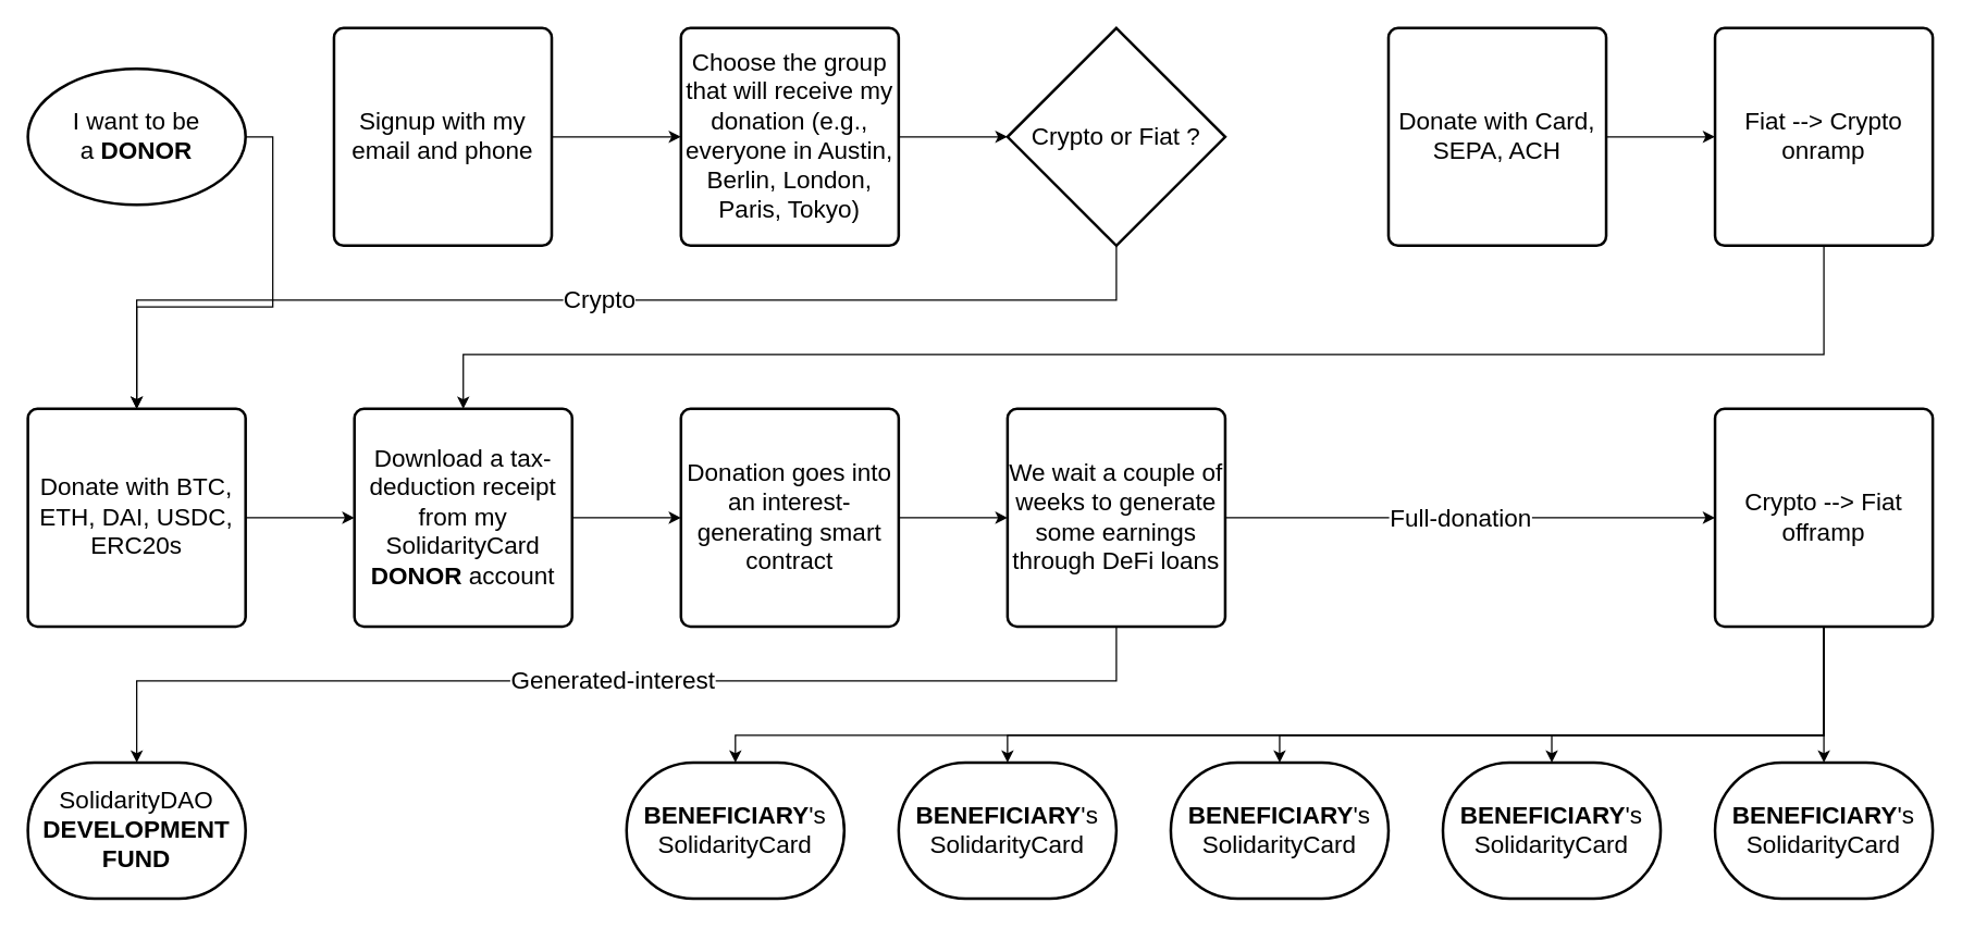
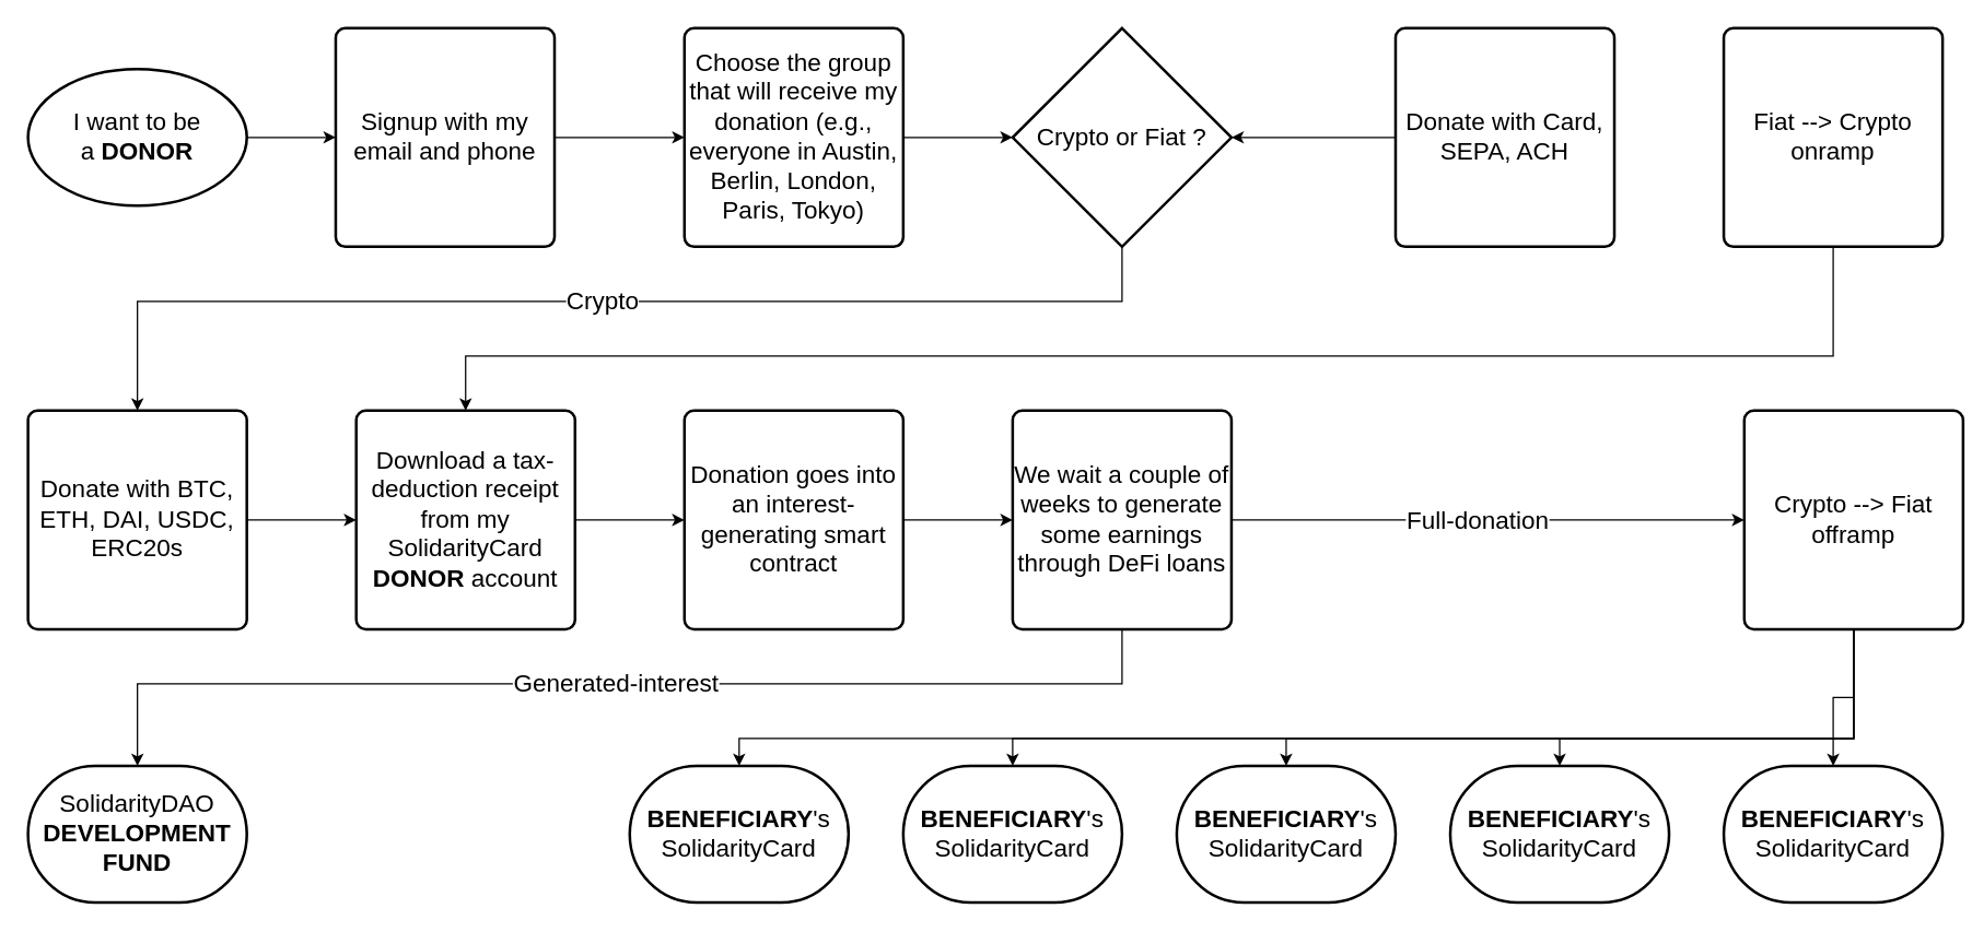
  <mxCell id="0" />
  <mxCell id="1" parent="0" />
- <mxCell id="2" style="edgeStyle=orthogonalEdgeStyle;rounded=0;orthogonalLoop=1;jettySize=auto;html=1;exitX=1;exitY=0.5;exitDx=0;exitDy=0;exitPerimeter=0;fontSize=18;" edge="1" parent="1" source="3" target="15"><mxGeometry relative="1" as="geometry" /></mxCell>
+ <mxCell id="2" style="edgeStyle=orthogonalEdgeStyle;rounded=0;orthogonalLoop=1;jettySize=auto;html=1;exitX=1;exitY=0.5;exitDx=0;exitDy=0;exitPerimeter=0;entryX=0;entryY=0.5;entryDx=0;entryDy=0;fontSize=18;" edge="1" parent="1" source="3" target="5"><mxGeometry relative="1" as="geometry" /></mxCell>
  <mxCell id="3" value="&lt;font style=&quot;font-size: 18px&quot;&gt;I want to be a&amp;nbsp;&lt;b style=&quot;font-size: 18px&quot;&gt;DONOR&lt;/b&gt;&lt;/font&gt;" style="strokeWidth=2;html=1;shape=mxgraph.flowchart.start_1;whiteSpace=wrap;fontSize=18;" vertex="1" parent="1"><mxGeometry x="20" y="50" width="160" height="100" as="geometry" /></mxCell>
  <mxCell id="4" value="" style="edgeStyle=orthogonalEdgeStyle;rounded=0;orthogonalLoop=1;jettySize=auto;html=1;fontSize=18;" edge="1" parent="1" source="5" target="7"><mxGeometry relative="1" as="geometry" /></mxCell>
  <mxCell id="5" value="Signup with my email and phone" style="rounded=1;whiteSpace=wrap;html=1;absoluteArcSize=1;arcSize=14;strokeWidth=2;shadow=0;fontFamily=Helvetica;fontSize=18;" vertex="1" parent="1"><mxGeometry x="245" y="20" width="160" height="160" as="geometry" /></mxCell>
  <mxCell id="6" style="edgeStyle=orthogonalEdgeStyle;rounded=0;orthogonalLoop=1;jettySize=auto;html=1;exitX=1;exitY=0.5;exitDx=0;exitDy=0;entryX=0;entryY=0.5;entryDx=0;entryDy=0;entryPerimeter=0;fontSize=18;" edge="1" parent="1" source="7" target="9"><mxGeometry relative="1" as="geometry" /></mxCell>
  <mxCell id="7" value="Choose the group that will receive my donation (e.g., everyone in Austin, Berlin, London, Paris, Tokyo)" style="rounded=1;whiteSpace=wrap;html=1;absoluteArcSize=1;arcSize=14;strokeWidth=2;shadow=0;fontFamily=Helvetica;fontSize=18;" vertex="1" parent="1"><mxGeometry x="500" y="20" width="160" height="160" as="geometry" /></mxCell>
  <mxCell id="8" value="Crypto" style="edgeStyle=orthogonalEdgeStyle;rounded=0;orthogonalLoop=1;jettySize=auto;html=1;exitX=0.5;exitY=1;exitDx=0;exitDy=0;exitPerimeter=0;entryX=0.5;entryY=0;entryDx=0;entryDy=0;fontSize=18;" edge="1" parent="1" source="9" target="15"><mxGeometry relative="1" as="geometry"><Array as="points"><mxPoint x="820" y="220" /><mxPoint x="100" y="220" /></Array></mxGeometry></mxCell>
  <mxCell id="9" value="Crypto or Fiat ?" style="strokeWidth=2;html=1;shape=mxgraph.flowchart.decision;whiteSpace=wrap;fontSize=18;" vertex="1" parent="1"><mxGeometry x="740" y="20" width="160" height="160" as="geometry" /></mxCell>
- <mxCell id="10" value="" style="edgeStyle=orthogonalEdgeStyle;rounded=0;orthogonalLoop=1;jettySize=auto;html=1;fontSize=18;" edge="1" parent="1" source="11" target="13"><mxGeometry relative="1" as="geometry" /></mxCell>
+ <mxCell id="10" value="" style="edgeStyle=orthogonalEdgeStyle;rounded=0;orthogonalLoop=1;jettySize=auto;html=1;fontSize=18;" edge="1" parent="1" source="11" target="9"><mxGeometry relative="1" as="geometry" /></mxCell>
  <mxCell id="11" value="Donate with Card, SEPA, ACH" style="rounded=1;whiteSpace=wrap;html=1;absoluteArcSize=1;arcSize=14;strokeWidth=2;shadow=0;fontFamily=Helvetica;fontSize=18;" vertex="1" parent="1"><mxGeometry x="1020" y="20" width="160" height="160" as="geometry" /></mxCell>
  <mxCell id="12" style="edgeStyle=orthogonalEdgeStyle;rounded=0;orthogonalLoop=1;jettySize=auto;html=1;exitX=0.5;exitY=1;exitDx=0;exitDy=0;entryX=0.5;entryY=0;entryDx=0;entryDy=0;fontSize=18;" edge="1" parent="1" source="13" target="17"><mxGeometry relative="1" as="geometry"><Array as="points"><mxPoint x="1340" y="260" /><mxPoint x="340" y="260" /></Array></mxGeometry></mxCell>
  <mxCell id="13" value="Fiat --&amp;gt; Crypto onramp" style="rounded=1;whiteSpace=wrap;html=1;absoluteArcSize=1;arcSize=14;strokeWidth=2;shadow=0;fontFamily=Helvetica;fontSize=18;" vertex="1" parent="1"><mxGeometry x="1260" y="20" width="160" height="160" as="geometry" /></mxCell>
  <mxCell id="14" value="" style="edgeStyle=orthogonalEdgeStyle;rounded=0;orthogonalLoop=1;jettySize=auto;html=1;fontSize=18;" edge="1" parent="1" source="15" target="17"><mxGeometry relative="1" as="geometry" /></mxCell>
  <mxCell id="15" value="Donate with BTC, ETH, DAI, USDC, ERC20s" style="rounded=1;whiteSpace=wrap;html=1;absoluteArcSize=1;arcSize=14;strokeWidth=2;shadow=0;fontFamily=Helvetica;fontSize=18;" vertex="1" parent="1"><mxGeometry x="20" y="300" width="160" height="160" as="geometry" /></mxCell>
  <mxCell id="16" value="" style="edgeStyle=orthogonalEdgeStyle;rounded=0;orthogonalLoop=1;jettySize=auto;html=1;fontSize=18;" edge="1" parent="1" source="17" target="19"><mxGeometry relative="1" as="geometry" /></mxCell>
  <mxCell id="17" value="Download a tax-deduction receipt from my SolidarityCard &lt;b&gt;DONOR&lt;/b&gt; account" style="rounded=1;whiteSpace=wrap;html=1;absoluteArcSize=1;arcSize=14;strokeWidth=2;shadow=0;fontFamily=Helvetica;fontSize=18;" vertex="1" parent="1"><mxGeometry x="260" y="300" width="160" height="160" as="geometry" /></mxCell>
  <mxCell id="18" value="" style="edgeStyle=orthogonalEdgeStyle;rounded=0;orthogonalLoop=1;jettySize=auto;html=1;fontSize=18;" edge="1" parent="1" source="19" target="23"><mxGeometry relative="1" as="geometry" /></mxCell>
  <mxCell id="19" value="Donation goes into an interest-generating smart contract" style="rounded=1;whiteSpace=wrap;html=1;absoluteArcSize=1;arcSize=14;strokeWidth=2;shadow=0;fontFamily=Helvetica;fontSize=18;" vertex="1" parent="1"><mxGeometry x="500" y="300" width="160" height="160" as="geometry" /></mxCell>
  <mxCell id="20" value="" style="edgeStyle=orthogonalEdgeStyle;rounded=0;orthogonalLoop=1;jettySize=auto;html=1;fontSize=18;" edge="1" parent="1" source="23" target="29"><mxGeometry relative="1" as="geometry" /></mxCell>
  <mxCell id="21" value="Full-donation" style="text;html=1;align=center;verticalAlign=middle;resizable=0;points=[];labelBackgroundColor=#ffffff;fontSize=18;" vertex="1" connectable="0" parent="20"><mxGeometry x="-0.045" relative="1" as="geometry"><mxPoint as="offset" /></mxGeometry></mxCell>
  <mxCell id="22" value="Generated-interest" style="edgeStyle=orthogonalEdgeStyle;rounded=0;orthogonalLoop=1;jettySize=auto;html=1;exitX=0.5;exitY=1;exitDx=0;exitDy=0;entryX=0.5;entryY=0;entryDx=0;entryDy=0;entryPerimeter=0;fontSize=18;" edge="1" parent="1" source="23" target="31"><mxGeometry relative="1" as="geometry"><Array as="points"><mxPoint x="820" y="500" /><mxPoint x="100" y="500" /></Array></mxGeometry></mxCell>
  <mxCell id="23" value="We wait a couple of weeks to generate some earnings through DeFi loans" style="rounded=1;whiteSpace=wrap;html=1;absoluteArcSize=1;arcSize=14;strokeWidth=2;shadow=0;fontFamily=Helvetica;fontSize=18;" vertex="1" parent="1"><mxGeometry x="740" y="300" width="160" height="160" as="geometry" /></mxCell>
  <mxCell id="24" style="edgeStyle=orthogonalEdgeStyle;rounded=0;orthogonalLoop=1;jettySize=auto;html=1;exitX=0.5;exitY=1;exitDx=0;exitDy=0;entryX=0.5;entryY=0;entryDx=0;entryDy=0;entryPerimeter=0;fontSize=18;" edge="1" parent="1" source="29" target="35"><mxGeometry relative="1" as="geometry" /></mxCell>
  <mxCell id="25" style="edgeStyle=orthogonalEdgeStyle;rounded=0;orthogonalLoop=1;jettySize=auto;html=1;exitX=0.5;exitY=1;exitDx=0;exitDy=0;entryX=0.5;entryY=0;entryDx=0;entryDy=0;entryPerimeter=0;fontSize=18;" edge="1" parent="1" source="29" target="34"><mxGeometry relative="1" as="geometry"><Array as="points"><mxPoint x="1300" y="540" /><mxPoint x="1100" y="540" /></Array></mxGeometry></mxCell>
  <mxCell id="26" style="edgeStyle=orthogonalEdgeStyle;rounded=0;orthogonalLoop=1;jettySize=auto;html=1;exitX=0.5;exitY=1;exitDx=0;exitDy=0;entryX=0.5;entryY=0;entryDx=0;entryDy=0;entryPerimeter=0;fontSize=18;" edge="1" parent="1" source="29" target="33"><mxGeometry relative="1" as="geometry"><Array as="points"><mxPoint x="1300" y="540" /><mxPoint x="900" y="540" /></Array></mxGeometry></mxCell>
  <mxCell id="27" style="edgeStyle=orthogonalEdgeStyle;rounded=0;orthogonalLoop=1;jettySize=auto;html=1;exitX=0.5;exitY=1;exitDx=0;exitDy=0;entryX=0.5;entryY=0;entryDx=0;entryDy=0;entryPerimeter=0;fontSize=18;" edge="1" parent="1" source="29" target="32"><mxGeometry relative="1" as="geometry"><Array as="points"><mxPoint x="1300" y="540" /><mxPoint x="700" y="540" /></Array></mxGeometry></mxCell>
  <mxCell id="28" style="edgeStyle=orthogonalEdgeStyle;rounded=0;orthogonalLoop=1;jettySize=auto;html=1;exitX=0.5;exitY=1;exitDx=0;exitDy=0;entryX=0.5;entryY=0;entryDx=0;entryDy=0;entryPerimeter=0;fontSize=18;" edge="1" parent="1" source="29" target="30"><mxGeometry relative="1" as="geometry"><Array as="points"><mxPoint x="1300" y="540" /><mxPoint x="500" y="540" /></Array></mxGeometry></mxCell>
- <mxCell id="29" value="Crypto --&amp;gt; Fiat offramp" style="rounded=1;whiteSpace=wrap;html=1;absoluteArcSize=1;arcSize=14;strokeWidth=2;shadow=0;fontFamily=Helvetica;fontSize=18;" vertex="1" parent="1"><mxGeometry x="1260" y="300" width="160" height="160" as="geometry" /></mxCell>
+ <mxCell id="29" value="Crypto --&amp;gt; Fiat offramp" style="rounded=1;whiteSpace=wrap;html=1;absoluteArcSize=1;arcSize=14;strokeWidth=2;shadow=0;fontFamily=Helvetica;fontSize=18;" vertex="1" parent="1"><mxGeometry x="1275" y="300" width="160" height="160" as="geometry" /></mxCell>
  <mxCell id="30" value="&lt;b&gt;BENEFICIARY&lt;/b&gt;'s SolidarityCard" style="strokeWidth=2;html=1;shape=mxgraph.flowchart.terminator;whiteSpace=wrap;fontSize=18;" vertex="1" parent="1"><mxGeometry x="460" y="560" width="160" height="100" as="geometry" /></mxCell>
  <mxCell id="31" value="SolidarityDAO &lt;b&gt;DEVELOPMENT FUND&lt;/b&gt;" style="strokeWidth=2;html=1;shape=mxgraph.flowchart.terminator;whiteSpace=wrap;fontSize=18;" vertex="1" parent="1"><mxGeometry x="20" y="560" width="160" height="100" as="geometry" /></mxCell>
  <mxCell id="32" value="&lt;b&gt;BENEFICIARY&lt;/b&gt;'s SolidarityCard" style="strokeWidth=2;html=1;shape=mxgraph.flowchart.terminator;whiteSpace=wrap;fontSize=18;" vertex="1" parent="1"><mxGeometry x="660" y="560" width="160" height="100" as="geometry" /></mxCell>
  <mxCell id="33" value="&lt;b&gt;BENEFICIARY&lt;/b&gt;'s SolidarityCard" style="strokeWidth=2;html=1;shape=mxgraph.flowchart.terminator;whiteSpace=wrap;fontSize=18;" vertex="1" parent="1"><mxGeometry x="860" y="560" width="160" height="100" as="geometry" /></mxCell>
  <mxCell id="34" value="&lt;b&gt;BENEFICIARY&lt;/b&gt;'s SolidarityCard" style="strokeWidth=2;html=1;shape=mxgraph.flowchart.terminator;whiteSpace=wrap;fontSize=18;" vertex="1" parent="1"><mxGeometry x="1060" y="560" width="160" height="100" as="geometry" /></mxCell>
  <mxCell id="35" value="&lt;b&gt;BENEFICIARY&lt;/b&gt;'s SolidarityCard" style="strokeWidth=2;html=1;shape=mxgraph.flowchart.terminator;whiteSpace=wrap;fontSize=18;" vertex="1" parent="1"><mxGeometry x="1260" y="560" width="160" height="100" as="geometry" /></mxCell>
